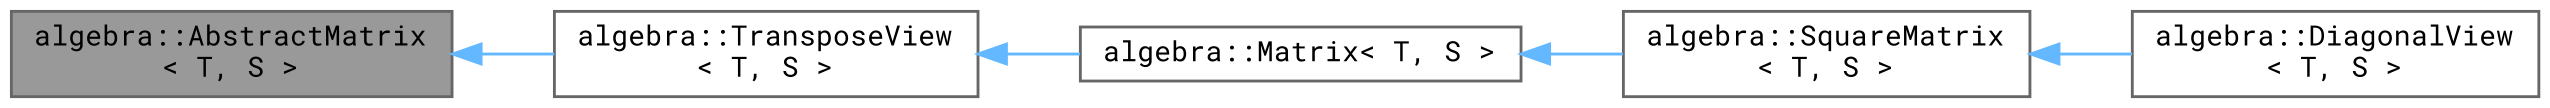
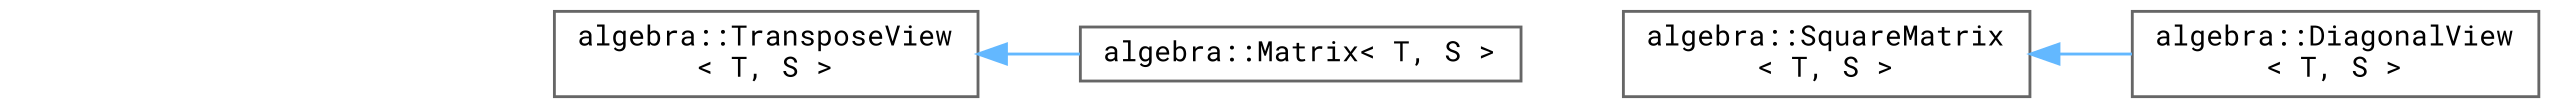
  digraph {
    fontname="Roboto Mono"
    rankdir=LR
    node [color=gray40 fillcolor=white fontname="Roboto Mono" fontsize=10 shape=box style=filled]
    edge [color=steelblue1 dir=back fontname="Roboto Mono" fontsize=10 labelfontname=Helvetica labelfontsize=10 style=solid]
-   n1 [fillcolor=grey60 fontcolor=black height=0.2 label="algebra::AbstractMatrix\l\< T, S \>" width=0.4]
    n2 [height=0.2 label="algebra::TransposeView\l\< T, S \>" width=0.4]
    n3 [height=0.2 label="algebra::DiagonalView\l\< T, S \>" width=0.4]
    n4 [height=0.2 label="algebra::Matrix\< T, S \>" width=0.4]
    n5 [height=0.2 label="algebra::SquareMatrix\l\< T, S \>" width=0.4]
-   n1 -> n2
    n2 -> n4
-   n4 -> n5
    n5 -> n3
  }
